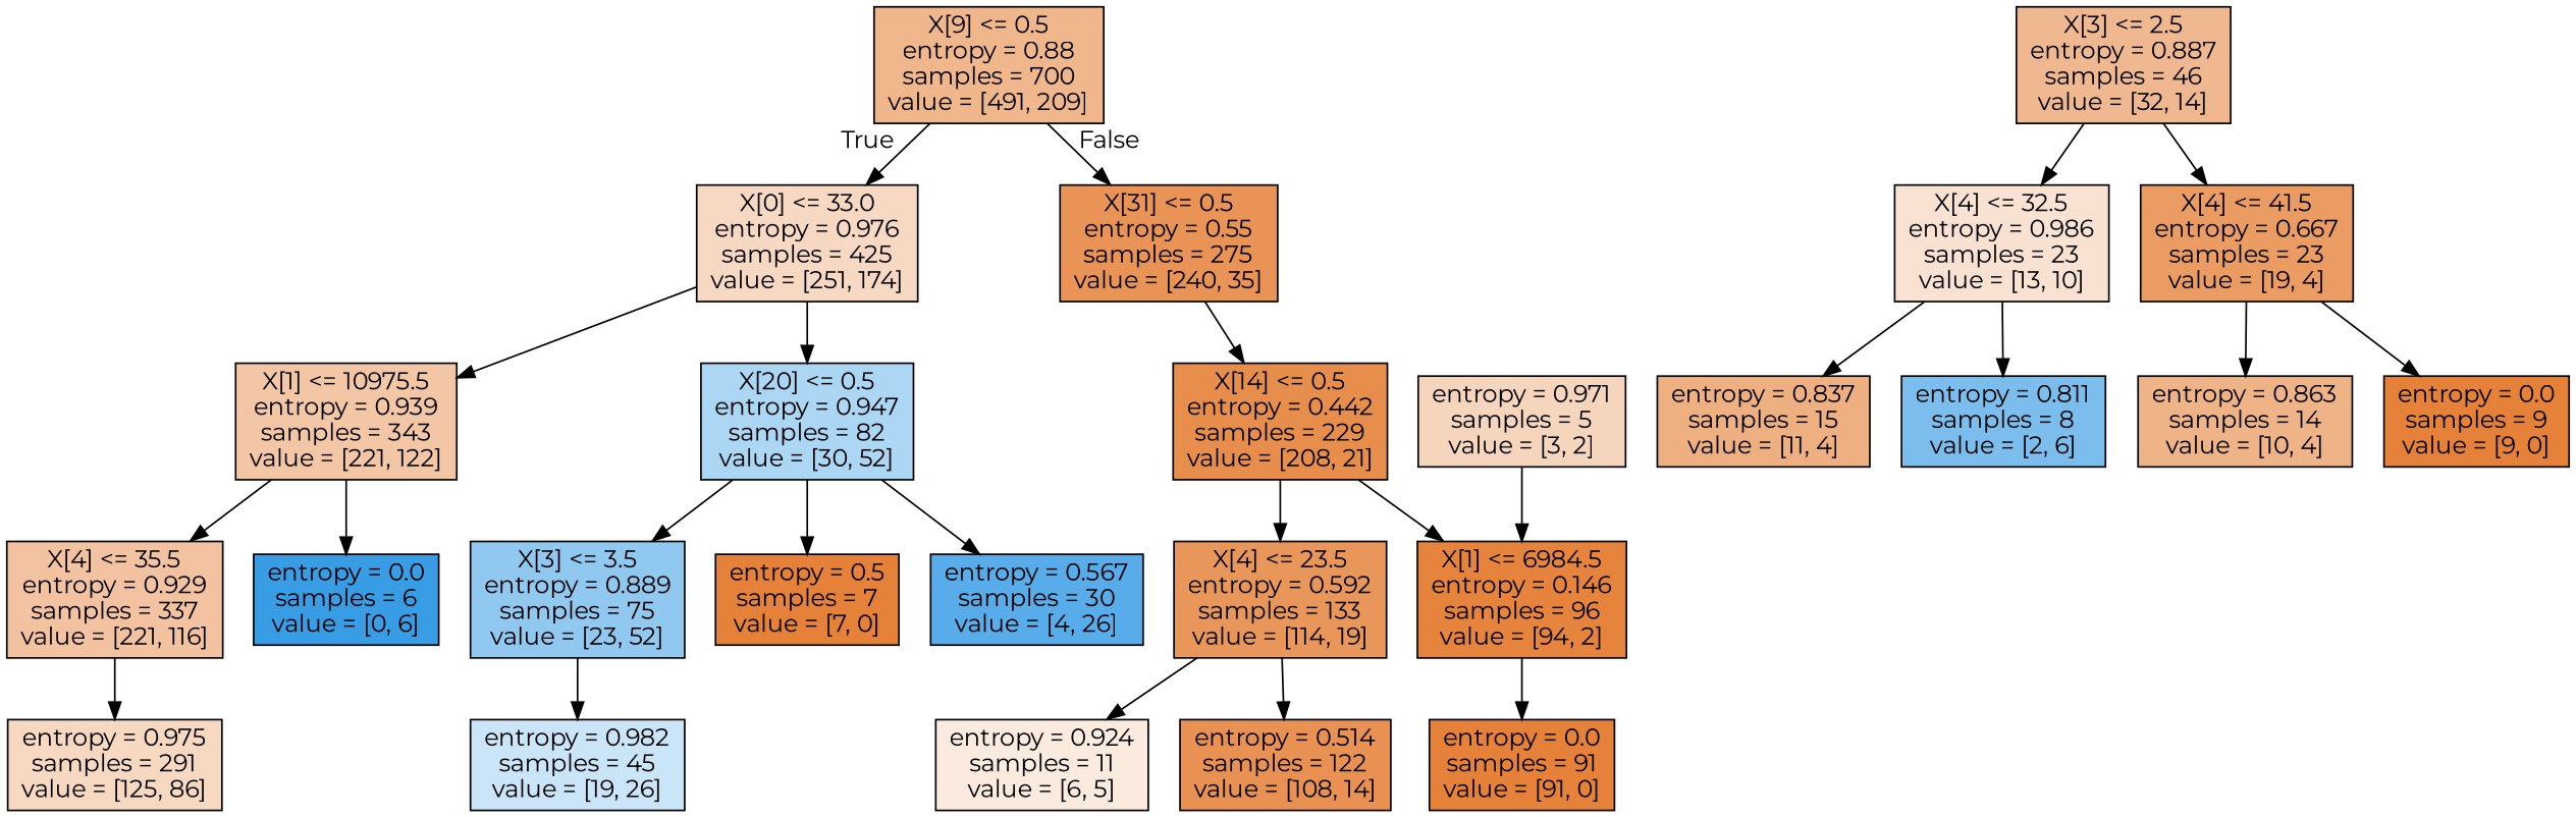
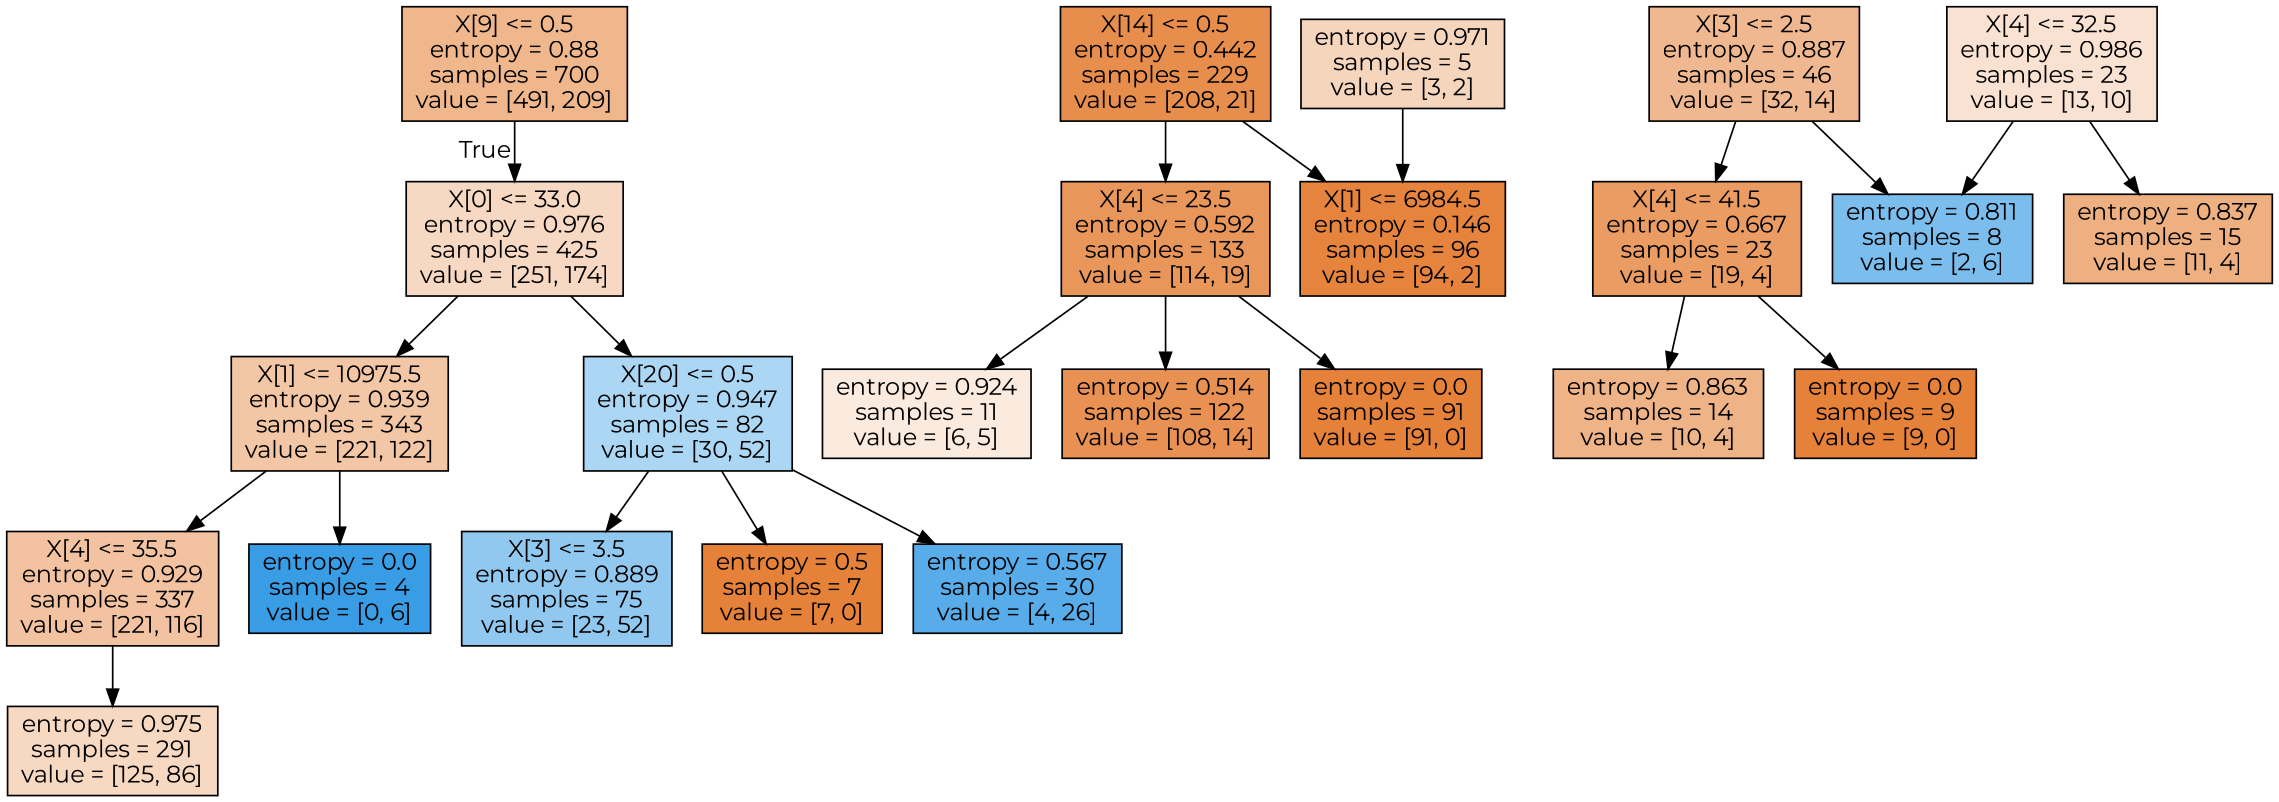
  digraph {
    fontname=Montserrat
    node [color=black fillcolor="#e58139" fontname=Montserrat shape=box style=filled]
    edge [fontname=Montserrat]
    n1 [fillcolor="#f0b78d" label="X[9] <= 0.5\nentropy = 0.88\nsamples = 700\nvalue = [491, 209]"]
    n2 [fillcolor="#f7d8c2" label="X[0] <= 33.0\nentropy = 0.976\nsamples = 425\nvalue = [251, 174]"]
-   n3 [fillcolor="#e99356" label="X[31] <= 0.5\nentropy = 0.55\nsamples = 275\nvalue = [240, 35]"]
    n4 [fillcolor="#f3c7a6" label="X[1] <= 10975.5\nentropy = 0.939\nsamples = 343\nvalue = [221, 122]"]
    n5 [fillcolor="#abd6f4" label="X[20] <= 0.5\nentropy = 0.947\nsamples = 82\nvalue = [30, 52]"]
    n6 [fillcolor="#e88e4d" label="X[14] <= 0.5\nentropy = 0.442\nsamples = 229\nvalue = [208, 21]"]
    n7 [fillcolor="#f3c3a1" label="X[4] <= 35.5\nentropy = 0.929\nsamples = 337\nvalue = [221, 116]"]
-   n8 [fillcolor="#399de5" label="entropy = 0.0\nsamples = 6\nvalue = [0, 6]"]
+   n8 [fillcolor="#399de5" label="entropy = 0.0\nsamples = 4\nvalue = [0, 6]"]
    n9 [fillcolor="#91c8f0" label="X[3] <= 3.5\nentropy = 0.889\nsamples = 75\nvalue = [23, 52]"]
    n10 [label="entropy = 0.5\nsamples = 7\nvalue = [7, 0]"]
    n11 [fillcolor="#57ace9" label="entropy = 0.567\nsamples = 30\nvalue = [4, 26]"]
    n12 [fillcolor="#f7d8c1" label="entropy = 0.975\nsamples = 291\nvalue = [125, 86]"]
-   n13 [fillcolor="#cae5f8" label="entropy = 0.982\nsamples = 45\nvalue = [19, 26]"]
    n14 [fillcolor="#f0b890" label="X[3] <= 2.5\nentropy = 0.887\nsamples = 46\nvalue = [32, 14]"]
    n15 [fillcolor="#f9e2d1" label="X[4] <= 32.5\nentropy = 0.986\nsamples = 23\nvalue = [13, 10]"]
    n16 [fillcolor="#ea9c63" label="X[4] <= 41.5\nentropy = 0.667\nsamples = 23\nvalue = [19, 4]"]
    n17 [fillcolor="#e9965a" label="X[4] <= 23.5\nentropy = 0.592\nsamples = 133\nvalue = [114, 19]"]
    n18 [fillcolor="#e6843d" label="X[1] <= 6984.5\nentropy = 0.146\nsamples = 96\nvalue = [94, 2]"]
    n19 [fillcolor="#eeaf81" label="entropy = 0.837\nsamples = 15\nvalue = [11, 4]"]
    n20 [fillcolor="#7bbeee" label="entropy = 0.811\nsamples = 8\nvalue = [2, 6]"]
    n21 [fillcolor="#efb388" label="entropy = 0.863\nsamples = 14\nvalue = [10, 4]"]
    n22 [label="entropy = 0.0\nsamples = 9\nvalue = [9, 0]"]
    n23 [fillcolor="#fbeade" label="entropy = 0.924\nsamples = 11\nvalue = [6, 5]"]
    n24 [fillcolor="#e89153" label="entropy = 0.514\nsamples = 122\nvalue = [108, 14]"]
    n25 [label="entropy = 0.0\nsamples = 91\nvalue = [91, 0]"]
    n26 [fillcolor="#f6d5bd" label="entropy = 0.971\nsamples = 5\nvalue = [3, 2]"]
    n1 -> n2 [headlabel=True labelangle=45 labeldistance=2.5]
-   n1 -> n3 [headlabel=False labelangle=-45 labeldistance=2.5]
    n2 -> n4
    n2 -> n5
-   n3 -> n6
    n4 -> n7
    n4 -> n8
    n5 -> n9
    n5 -> n10
    n5 -> n11
    n6 -> n17
    n6 -> n18
    n7 -> n12
-   n9 -> n13
-   n14 -> n15
+   n14 -> n20
    n14 -> n16
    n15 -> n19
    n15 -> n20
    n16 -> n21
    n16 -> n22
    n17 -> n23
    n17 -> n24
-   n18 -> n25
+   n17 -> n25
    n26 -> n18
  }
